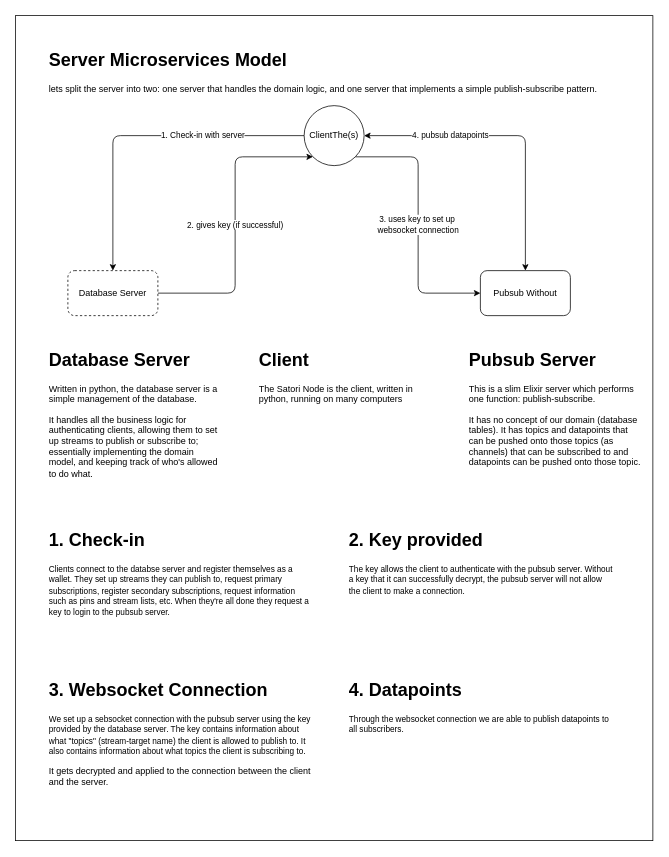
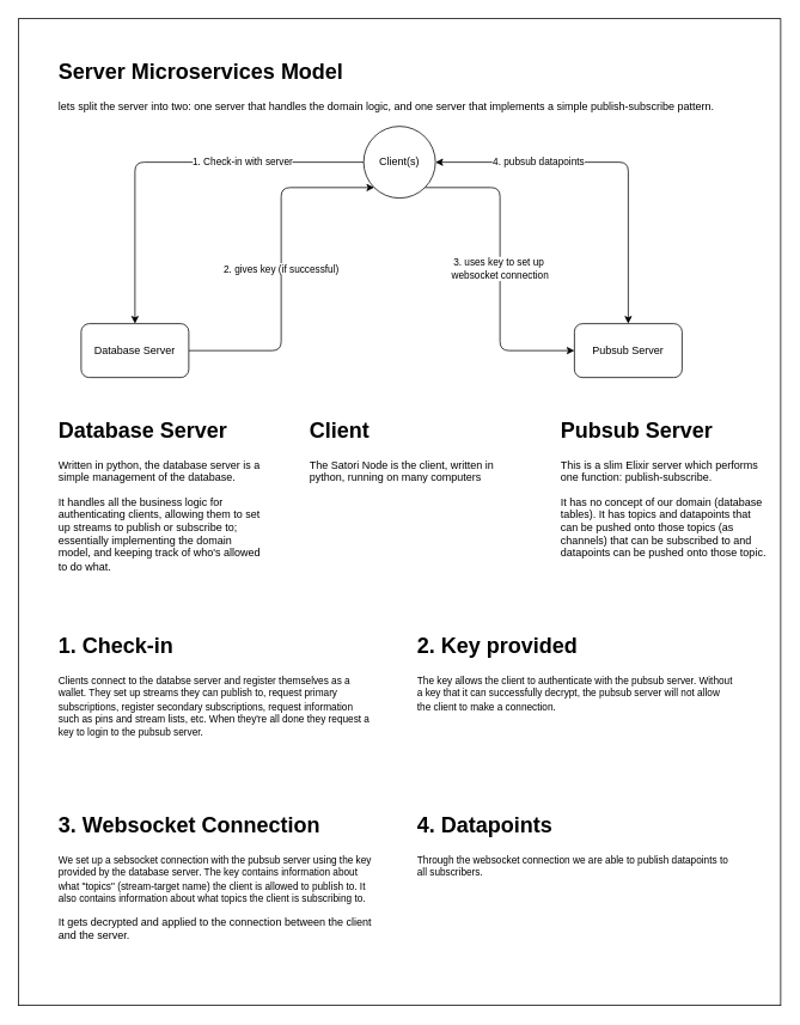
  <mxCell id="0" />
  <mxCell id="1" parent="0" />
  <mxCell id="2" value="" style="rounded=0;whiteSpace=wrap;html=1;" vertex="1" parent="1"><mxGeometry width="850" height="1100" as="geometry" x="20" y="20" /></mxCell>
  <mxCell id="3" value="1. Check-in with server" style="edgeStyle=elbowEdgeStyle;html=1;entryX=0.5;entryY=0;entryDx=0;entryDy=0;" edge="1" parent="1" source="5" target="7"><mxGeometry x="-0.379" relative="1" as="geometry"><mxPoint x="100" y="330" as="targetPoint" /><Array as="points"><mxPoint x="150" y="260" /></Array><mxPoint as="offset" /></mxGeometry></mxCell>
  <mxCell id="4" value="3. uses key to set up&amp;nbsp;&lt;br&gt;websocket connection" style="edgeStyle=elbowEdgeStyle;html=1;exitX=1;exitY=1;exitDx=0;exitDy=0;" edge="1" parent="1" source="5" target="9"><mxGeometry relative="1" as="geometry" /></mxCell>
- <mxCell id="5" value="ClientThe(s)" style="ellipse;whiteSpace=wrap;html=1;aspect=fixed;" vertex="1" parent="1"><mxGeometry x="405" y="140" width="80" height="80" as="geometry" /></mxCell>
+ <mxCell id="5" value="Client(s)" style="ellipse;whiteSpace=wrap;html=1;aspect=fixed;" vertex="1" parent="1"><mxGeometry x="405" y="140" width="80" height="80" as="geometry" /></mxCell>
  <mxCell id="6" value="2. gives key (if successful)" style="edgeStyle=elbowEdgeStyle;html=1;entryX=0;entryY=1;entryDx=0;entryDy=0;" edge="1" parent="1" source="7" target="5"><mxGeometry relative="1" as="geometry" /></mxCell>
- <mxCell id="7" value="Database Server" style="rounded=1;whiteSpace=wrap;html=1;dashed=1;" vertex="1" parent="1"><mxGeometry x="90" y="360" width="120" height="60" as="geometry" /></mxCell>
+ <mxCell id="7" value="Database Server" style="rounded=1;whiteSpace=wrap;html=1;" vertex="1" parent="1"><mxGeometry x="90" y="360" width="120" height="60" as="geometry" /></mxCell>
  <mxCell id="8" value="4. pubsub datapoints" style="edgeStyle=elbowEdgeStyle;html=1;entryX=1;entryY=0.5;entryDx=0;entryDy=0;startArrow=classic;startFill=1;" edge="1" parent="1" source="9" target="5"><mxGeometry x="0.418" relative="1" as="geometry"><Array as="points"><mxPoint x="700" y="280" /></Array><mxPoint as="offset" /></mxGeometry></mxCell>
- <mxCell id="9" value="Pubsub Without" style="rounded=1;whiteSpace=wrap;html=1;" vertex="1" parent="1"><mxGeometry x="640" y="360" width="120" height="60" as="geometry" /></mxCell>
+ <mxCell id="9" value="Pubsub Server" style="rounded=1;whiteSpace=wrap;html=1;" vertex="1" parent="1"><mxGeometry x="640" y="360" width="120" height="60" as="geometry" /></mxCell>
  <mxCell id="10" value="&lt;h1&gt;3. Websocket Connection&lt;/h1&gt;&lt;p&gt;&lt;span style=&quot;font-size: 11px ; text-align: center&quot;&gt;We set up a sebsocket connection with the pubsub server using the key provided by the database server. The key contains information about what &quot;topics&quot; (stream-target name) the client is allowed to publish to. It also contains information about what topics the client is subscribing to.&lt;/span&gt;&lt;br&gt;&lt;/p&gt;&lt;p&gt;It gets decrypted and applied to the connection between the client and the server.&lt;/p&gt;" style="text;html=1;strokeColor=none;fillColor=none;spacing=5;spacingTop=-20;whiteSpace=wrap;overflow=hidden;rounded=0;" vertex="1" parent="1"><mxGeometry x="60" y="900" width="360" height="200" as="geometry" /></mxCell>
  <mxCell id="11" value="&lt;h1&gt;Pubsub Server&lt;/h1&gt;&lt;p&gt;This is a slim Elixir server which performs one function: publish-subscribe.&lt;/p&gt;&lt;p&gt;It has no concept of our domain (database tables). It has topics and datapoints that can be pushed onto those topics (as channels) that can be subscribed to and datapoints can be pushed onto those topic.&lt;/p&gt;" style="text;html=1;strokeColor=none;fillColor=none;spacing=5;spacingTop=-20;whiteSpace=wrap;overflow=hidden;rounded=0;" vertex="1" parent="1"><mxGeometry x="620" y="460" width="240" height="200" as="geometry" /></mxCell>
  <mxCell id="12" value="&lt;h1&gt;Client&lt;/h1&gt;&lt;p&gt;The Satori Node is the client, written in python, running on many computers&lt;/p&gt;" style="text;html=1;strokeColor=none;fillColor=none;spacing=5;spacingTop=-20;whiteSpace=wrap;overflow=hidden;rounded=0;" vertex="1" parent="1"><mxGeometry x="340" y="460" width="240" height="200" as="geometry" /></mxCell>
  <mxCell id="13" value="&lt;h1&gt;Database Server&lt;/h1&gt;&lt;p&gt;Written in python, the database server is a simple management of the database.&lt;/p&gt;&lt;p&gt;It handles all the business logic for authenticating clients, allowing them to set up streams to publish or subscribe to; essentially implementing the domain model, and keeping track of who's allowed to do what.&lt;/p&gt;" style="text;html=1;strokeColor=none;fillColor=none;spacing=5;spacingTop=-20;whiteSpace=wrap;overflow=hidden;rounded=0;" vertex="1" parent="1"><mxGeometry x="60" y="460" width="240" height="200" as="geometry" /></mxCell>
  <mxCell id="14" value="&lt;h1&gt;4. Datapoints&lt;/h1&gt;&lt;p style=&quot;&quot;&gt;&lt;span style=&quot;font-size: 11px&quot;&gt;Through the websocket connection we are able to publish datapoints to all subscribers.&lt;/span&gt;&lt;/p&gt;" style="text;html=1;strokeColor=none;fillColor=none;spacing=5;spacingTop=-20;whiteSpace=wrap;overflow=hidden;rounded=0;align=left;" vertex="1" parent="1"><mxGeometry x="460" y="900" width="360" height="200" as="geometry" /></mxCell>
  <mxCell id="15" value="&lt;h1&gt;2. Key provided&lt;/h1&gt;&lt;p&gt;&lt;span style=&quot;font-size: 11px&quot;&gt;The key allows the client to authenticate with the pubsub server. Without a key that it can successfully decrypt, the pubsub server will not allow the client to make a connection.&lt;/span&gt;&lt;/p&gt;" style="text;html=1;strokeColor=none;fillColor=none;spacing=5;spacingTop=-20;whiteSpace=wrap;overflow=hidden;rounded=0;" vertex="1" parent="1"><mxGeometry x="460" y="700" width="360" height="160" as="geometry" /></mxCell>
  <mxCell id="16" value="&lt;h1&gt;1. Check-in&lt;/h1&gt;&lt;p&gt;&lt;span style=&quot;font-size: 11px&quot;&gt;Clients connect to the databse server and register themselves as a wallet. They set up streams they can publish to, request primary subscriptions, register secondary subscriptions, request information such as pins and stream lists, etc. When they're all done they request a key to login to the pubsub server.&lt;/span&gt;&lt;/p&gt;" style="text;html=1;strokeColor=none;fillColor=none;spacing=5;spacingTop=-20;whiteSpace=wrap;overflow=hidden;rounded=0;" vertex="1" parent="1"><mxGeometry x="60" y="700" width="360" height="160" as="geometry" /></mxCell>
  <mxCell id="17" value="&lt;h1&gt;Server Microservices Model&lt;/h1&gt;&lt;p&gt;lets split the server into two: one server that handles the domain logic, and one server that implements a simple publish-subscribe pattern.&lt;/p&gt;" style="text;html=1;strokeColor=none;fillColor=none;spacing=5;spacingTop=-20;whiteSpace=wrap;overflow=hidden;rounded=0;" vertex="1" parent="1"><mxGeometry x="60" y="60" width="800" height="80" as="geometry" /></mxCell>
